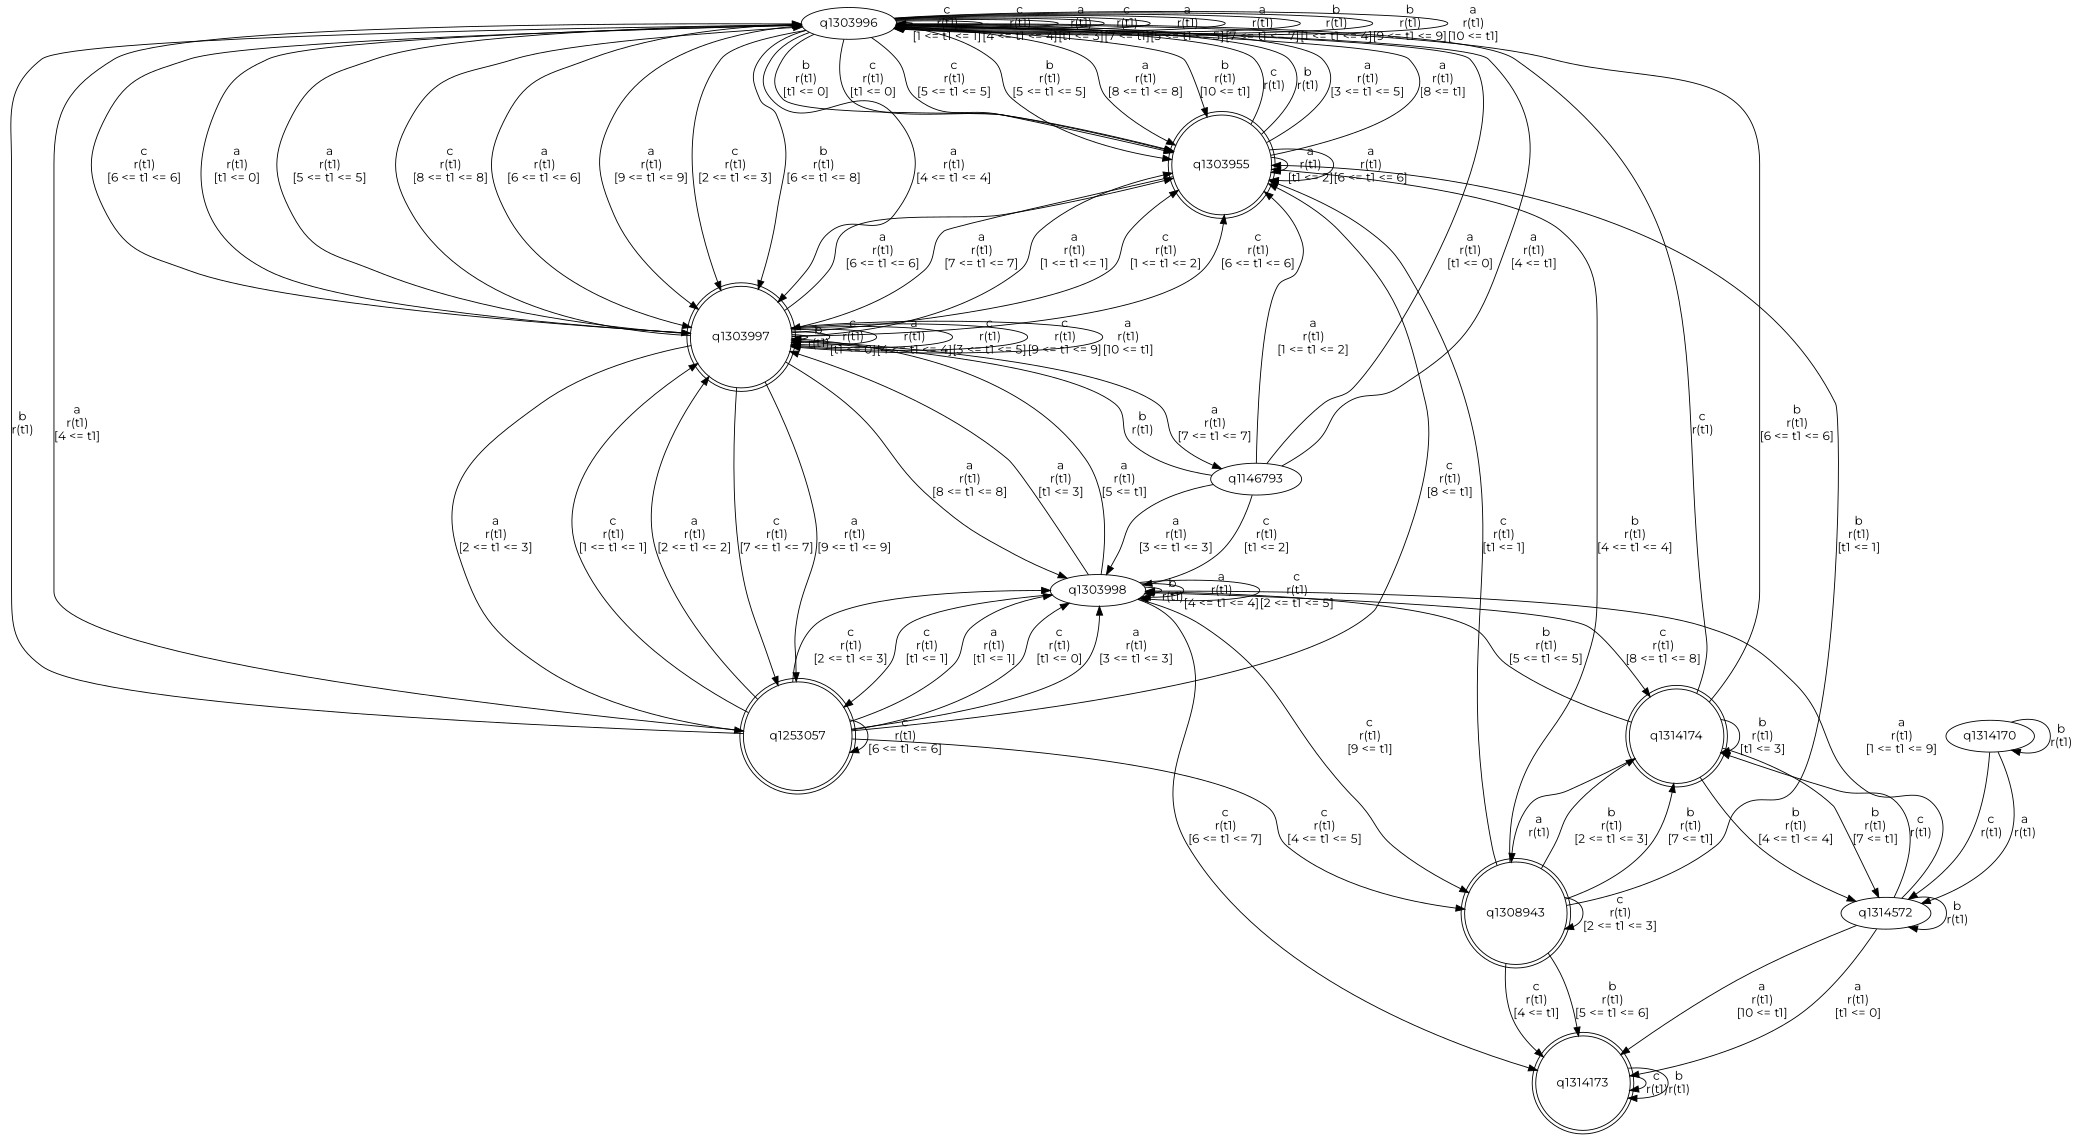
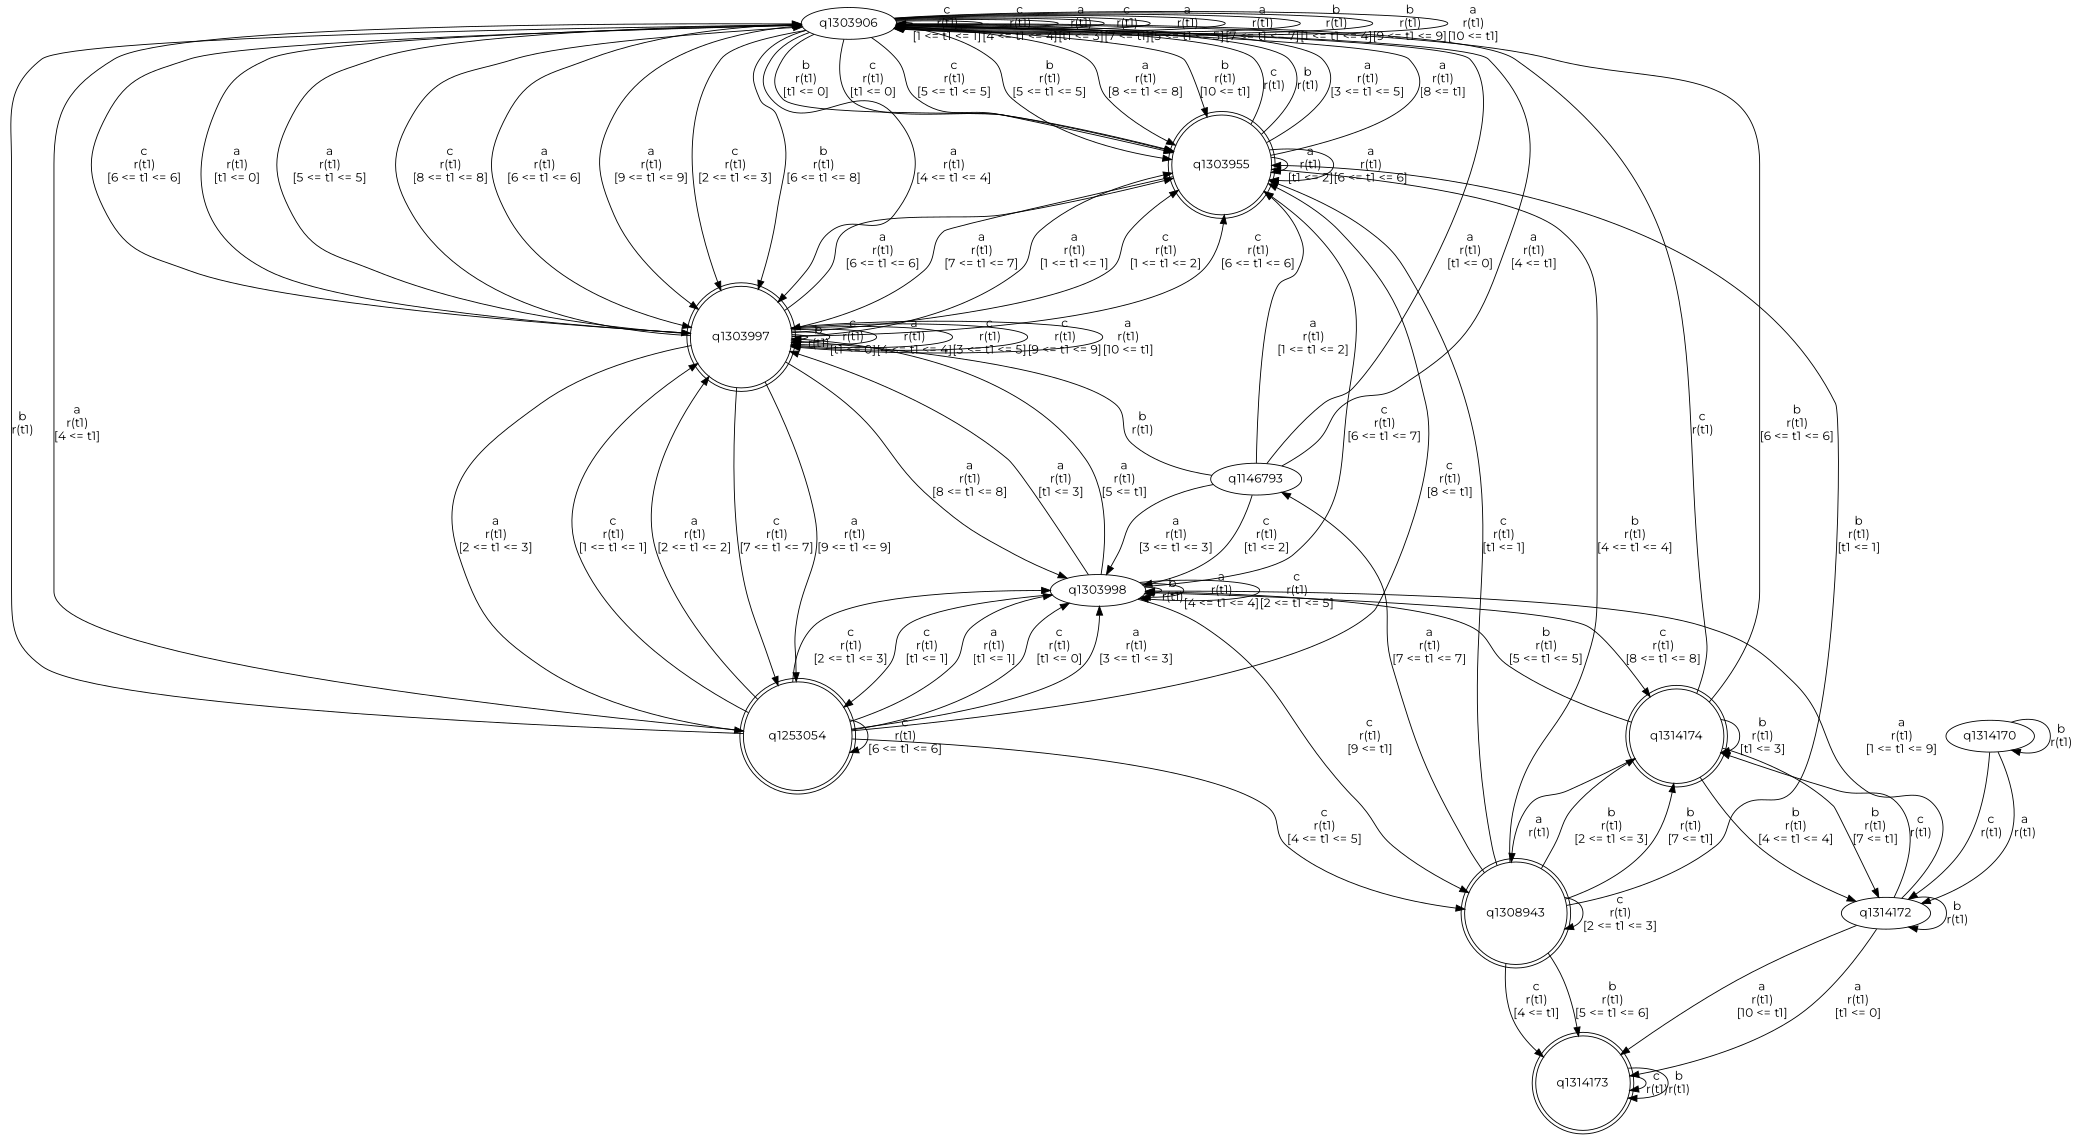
  digraph {
    fontname=Montserrat
    node [fontname=Montserrat shape=doublecircle]
    edge [fontname=Montserrat]
-   n1 [label=q1303996 shape=""]
+   n1 [label=q1303906 shape=""]
    n2 [label=q1303955]
    n3 [label=q1303997]
-   n4 [label=q1253057]
+   n4 [label=q1253054]
    n5 [label=q1303998 shape=""]
    n6 [label=q1146793 shape=""]
    n7 [label=q1308943]
    n8 [label=q1314174]
    n9 [label=q1314173]
-   n10 [label=q1314572 shape=""]
+   n10 [label=q1314172 shape=""]
    n11 [label=q1314170 shape=""]
    n1 -> n1 [label="c\nr(t1)\n[1 <= t1 <= 1]"]
    n1 -> n1 [label="c\nr(t1)\n[4 <= t1 <= 4]"]
    n1 -> n1 [label="a\nr(t1)\n[t1 <= 3]"]
    n1 -> n1 [label="c\nr(t1)\n[7 <= t1]"]
    n1 -> n1 [label="a\nr(t1)\n[5 <= t1 <= 5]"]
    n1 -> n1 [label="a\nr(t1)\n[7 <= t1 <= 7]"]
    n1 -> n1 [label="b\nr(t1)\n[1 <= t1 <= 4]"]
    n1 -> n1 [label="b\nr(t1)\n[9 <= t1 <= 9]"]
    n1 -> n1 [label="a\nr(t1)\n[10 <= t1]"]
    n1 -> n2 [label="b\nr(t1)\n[t1 <= 0]"]
    n1 -> n2 [label="c\nr(t1)\n[t1 <= 0]"]
    n1 -> n2 [label="c\nr(t1)\n[5 <= t1 <= 5]"]
    n1 -> n2 [label="b\nr(t1)\n[5 <= t1 <= 5]"]
    n1 -> n2 [label="a\nr(t1)\n[8 <= t1 <= 8]"]
    n1 -> n2 [label="b\nr(t1)\n[10 <= t1]"]
    n1 -> n3 [label="a\nr(t1)\n[4 <= t1 <= 4]"]
    n1 -> n3 [label="c\nr(t1)\n[6 <= t1 <= 6]"]
    n1 -> n3 [label="a\nr(t1)\n[6 <= t1 <= 6]"]
    n1 -> n3 [label="a\nr(t1)\n[9 <= t1 <= 9]"]
    n1 -> n3 [label="c\nr(t1)\n[2 <= t1 <= 3]"]
    n1 -> n3 [label="b\nr(t1)\n[6 <= t1 <= 8]"]
    n2 -> n1 [label="c\nr(t1)\n"]
    n2 -> n1 [label="b\nr(t1)\n"]
    n2 -> n1 [label="a\nr(t1)\n[3 <= t1 <= 5]"]
    n2 -> n1 [label="a\nr(t1)\n[8 <= t1]"]
    n2 -> n2 [label="a\nr(t1)\n[t1 <= 2]"]
    n2 -> n2 [label="a\nr(t1)\n[6 <= t1 <= 6]"]
    n2 -> n3 [label="a\nr(t1)\n[7 <= t1 <= 7]"]
    n3 -> n1 [label="a\nr(t1)\n[t1 <= 0]"]
    n3 -> n1 [label="a\nr(t1)\n[5 <= t1 <= 5]"]
    n3 -> n1 [label="c\nr(t1)\n[8 <= t1 <= 8]"]
    n3 -> n2 [label="a\nr(t1)\n[1 <= t1 <= 1]"]
    n3 -> n2 [label="c\nr(t1)\n[1 <= t1 <= 2]"]
    n3 -> n2 [label="c\nr(t1)\n[6 <= t1 <= 6]"]
    n3 -> n2 [label="a\nr(t1)\n[6 <= t1 <= 6]"]
    n3 -> n3 [label="b\nr(t1)\n"]
    n3 -> n3 [label="c\nr(t1)\n[t1 <= 0]"]
    n3 -> n3 [label="a\nr(t1)\n[4 <= t1 <= 4]"]
    n3 -> n3 [label="c\nr(t1)\n[3 <= t1 <= 5]"]
    n3 -> n3 [label="c\nr(t1)\n[9 <= t1 <= 9]"]
    n3 -> n3 [label="a\nr(t1)\n[10 <= t1]"]
    n3 -> n4 [label="c\nr(t1)\n[7 <= t1 <= 7]"]
    n3 -> n4 [label="a\nr(t1)\n[9 <= t1 <= 9]"]
    n3 -> n4 [label="a\nr(t1)\n[2 <= t1 <= 3]"]
    n3 -> n5 [label="a\nr(t1)\n[8 <= t1 <= 8]"]
-   n3 -> n6 [label="a\nr(t1)\n[7 <= t1 <= 7]"]
+   n7 -> n6 [label="a\nr(t1)\n[7 <= t1 <= 7]"]
    n4 -> n1 [label="b\nr(t1)\n"]
    n4 -> n1 [label="a\nr(t1)\n[4 <= t1]"]
    n4 -> n2 [label="c\nr(t1)\n[8 <= t1]"]
    n4 -> n3 [label="a\nr(t1)\n[2 <= t1 <= 2]"]
    n4 -> n3 [label="c\nr(t1)\n[1 <= t1 <= 1]"]
    n4 -> n4 [label="c\nr(t1)\n[6 <= t1 <= 6]"]
    n4 -> n5 [label="a\nr(t1)\n[t1 <= 1]"]
    n4 -> n5 [label="c\nr(t1)\n[t1 <= 0]"]
    n4 -> n5 [label="a\nr(t1)\n[3 <= t1 <= 3]"]
    n4 -> n5 [label="c\nr(t1)\n[2 <= t1 <= 3]"]
    n4 -> n7 [label="c\nr(t1)\n[4 <= t1 <= 5]"]
-   n5 -> n9 [label="c\nr(t1)\n[6 <= t1 <= 7]"]
+   n5 -> n2 [label="c\nr(t1)\n[6 <= t1 <= 7]"]
    n5 -> n3 [label="a\nr(t1)\n[t1 <= 3]"]
    n5 -> n3 [label="a\nr(t1)\n[5 <= t1]"]
    n5 -> n4 [label="c\nr(t1)\n[t1 <= 1]"]
    n5 -> n5 [label="b\nr(t1)\n"]
    n5 -> n5 [label="a\nr(t1)\n[4 <= t1 <= 4]"]
    n5 -> n5 [label="c\nr(t1)\n[2 <= t1 <= 5]"]
    n5 -> n7 [label="c\nr(t1)\n[9 <= t1]"]
    n5 -> n8 [label="c\nr(t1)\n[8 <= t1 <= 8]"]
    n6 -> n1 [label="a\nr(t1)\n[t1 <= 0]"]
    n6 -> n1 [label="a\nr(t1)\n[4 <= t1]"]
    n6 -> n2 [label="a\nr(t1)\n[1 <= t1 <= 2]"]
    n6 -> n3 [label="b\nr(t1)\n"]
    n6 -> n5 [label="c\nr(t1)\n[t1 <= 2]"]
    n6 -> n5 [label="a\nr(t1)\n[3 <= t1 <= 3]"]
    n7 -> n2 [label="b\nr(t1)\n[t1 <= 1]"]
    n7 -> n2 [label="c\nr(t1)\n[t1 <= 1]"]
    n7 -> n2 [label="b\nr(t1)\n[4 <= t1 <= 4]"]
    n7 -> n7 [label="c\nr(t1)\n[2 <= t1 <= 3]"]
    n7 -> n8 [label="b\nr(t1)\n[2 <= t1 <= 3]"]
    n7 -> n8 [label="b\nr(t1)\n[7 <= t1]"]
    n7 -> n9 [label="b\nr(t1)\n[5 <= t1 <= 6]"]
    n7 -> n9 [label="c\nr(t1)\n[4 <= t1]"]
    n8 -> n1 [label="c\nr(t1)\n"]
    n8 -> n1 [label="b\nr(t1)\n[6 <= t1 <= 6]"]
    n8 -> n5 [label="b\nr(t1)\n[5 <= t1 <= 5]"]
    n8 -> n7 [label="a\nr(t1)\n"]
    n8 -> n8 [label="b\nr(t1)\n[t1 <= 3]"]
    n8 -> n10 [label="b\nr(t1)\n[4 <= t1 <= 4]"]
    n8 -> n10 [label="b\nr(t1)\n[7 <= t1]"]
    n9 -> n9 [label="c\nr(t1)\n"]
    n9 -> n9 [label="b\nr(t1)\n"]
    n10 -> n5 [label="a\nr(t1)\n[1 <= t1 <= 9]"]
    n10 -> n8 [label="c\nr(t1)\n"]
    n10 -> n9 [label="a\nr(t1)\n[t1 <= 0]"]
    n10 -> n9 [label="a\nr(t1)\n[10 <= t1]"]
    n10 -> n10 [label="b\nr(t1)\n"]
    n11 -> n10 [label="c\nr(t1)\n"]
    n11 -> n10 [label="a\nr(t1)\n"]
    n11 -> n11 [label="b\nr(t1)\n"]
  }
